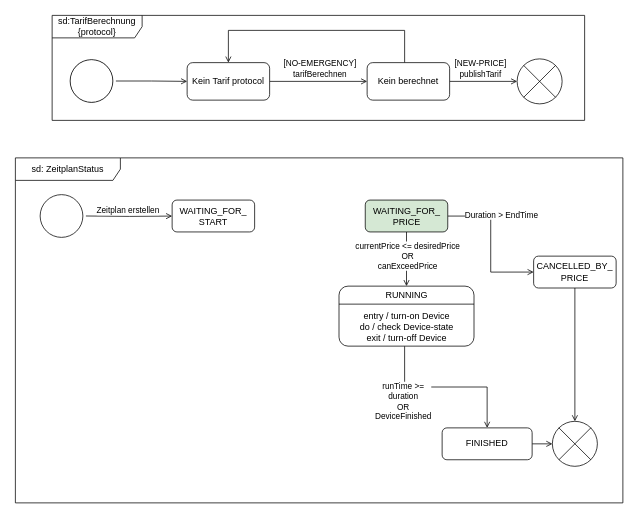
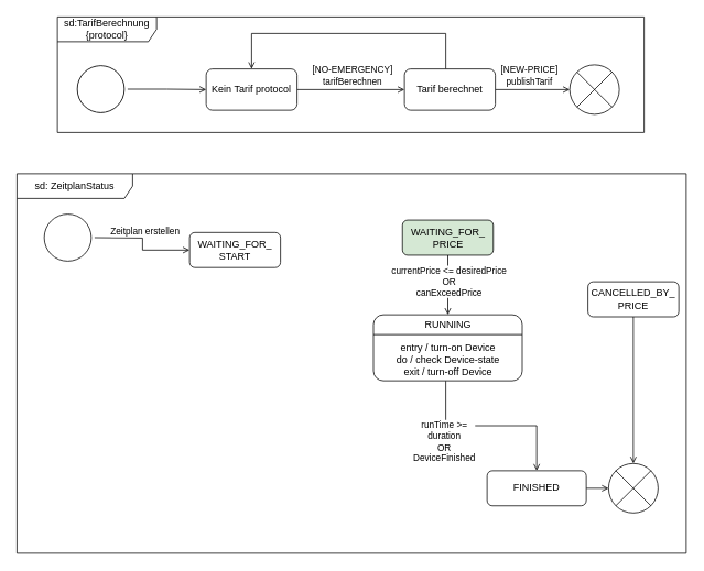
  <mxCell id="0" />
  <mxCell id="1" parent="0" />
  <mxCell id="2" style="edgeStyle=orthogonalEdgeStyle;rounded=0;orthogonalLoop=1;jettySize=auto;html=1;endArrow=open;endFill=0;" parent="1" source="3" target="7" edge="1"><mxGeometry relative="1" as="geometry" /></mxCell>
  <mxCell id="3" value="" style="ellipse;html=1;shape=startState;fillColor=#000000;strokeColor=none;rounded=1;shadow=0;comic=0;labelBackgroundColor=none;fontFamily=Verdana;fontSize=12;fontColor=#000000;align=center;direction=south;" parent="1" vertex="1"><mxGeometry x="89" y="75" width="65" height="65" as="geometry" /></mxCell>
  <mxCell id="4" value="sd:TarifBerechnung &lt;br&gt;{protocol}" style="shape=umlFrame;whiteSpace=wrap;html=1;pointerEvents=0;width=120;height=30;" parent="1" vertex="1"><mxGeometry x="69" y="20" width="710" height="140" as="geometry" /></mxCell>
  <mxCell id="5" style="edgeStyle=orthogonalEdgeStyle;rounded=0;orthogonalLoop=1;jettySize=auto;html=1;endArrow=open;endFill=0;" parent="1" source="7" target="27" edge="1"><mxGeometry relative="1" as="geometry" /></mxCell>
  <mxCell id="6" value="[NO-EMERGENCY] &lt;br&gt;tarifBerechnen" style="edgeLabel;html=1;align=center;verticalAlign=middle;resizable=0;points=[];" parent="5" connectable="0" vertex="1"><mxGeometry x="0.27" y="1" relative="1" as="geometry"><mxPoint x="-17" y="-17" as="offset" /></mxGeometry></mxCell>
  <mxCell id="7" value="Kein Tarif protocol" style="html=1;whiteSpace=wrap;rounded=1;" parent="1" vertex="1"><mxGeometry x="249" y="83" width="110" height="50" as="geometry" /></mxCell>
  <mxCell id="8" value="sd: ZeitplanStatus" style="shape=umlFrame;whiteSpace=wrap;html=1;pointerEvents=0;width=140;height=30;" parent="1" vertex="1"><mxGeometry x="20" y="210" width="810" height="460" as="geometry" /></mxCell>
  <mxCell id="9" style="edgeStyle=orthogonalEdgeStyle;rounded=0;orthogonalLoop=1;jettySize=auto;html=1;endArrow=open;endFill=0;" parent="1" target="11" edge="1"><mxGeometry relative="1" as="geometry"><mxPoint x="114" y="287.481" as="sourcePoint" /></mxGeometry></mxCell>
  <mxCell id="10" value="Zeitplan erstellen" style="edgeLabel;html=1;align=center;verticalAlign=middle;resizable=0;points=[];" parent="9" connectable="0" vertex="1"><mxGeometry x="-0.359" y="1" relative="1" as="geometry"><mxPoint x="18" y="-7" as="offset" /></mxGeometry></mxCell>
- <mxCell id="11" value="&lt;div&gt;WAITING_FOR_&lt;br&gt;START&lt;/div&gt;" style="html=1;whiteSpace=wrap;rounded=1;" parent="1" vertex="1"><mxGeometry x="229" y="266.25" width="110" height="42.5" as="geometry" /></mxCell>
+ <mxCell id="11" value="&lt;div&gt;WAITING_FOR_&lt;br&gt;START&lt;/div&gt;" style="html=1;whiteSpace=wrap;rounded=1;" parent="1" vertex="1"><mxGeometry x="229" y="281.25" width="110" height="42.5" as="geometry" /></mxCell>
  <mxCell id="12" style="edgeStyle=orthogonalEdgeStyle;rounded=0;orthogonalLoop=1;jettySize=auto;html=1;entryX=0.5;entryY=0;entryDx=0;entryDy=0;endArrow=open;endFill=0;" parent="1" source="16" target="31" edge="1"><mxGeometry relative="1" as="geometry"><mxPoint x="541.5" y="370" as="targetPoint" /></mxGeometry></mxCell>
  <mxCell id="13" value="currentPrice &amp;lt;= desiredPrice&lt;br&gt;&lt;div&gt;OR&lt;/div&gt;&lt;div&gt;canExceedPrice&lt;br&gt;&lt;/div&gt;" style="edgeLabel;html=1;align=center;verticalAlign=middle;resizable=0;points=[];" parent="12" connectable="0" vertex="1"><mxGeometry x="-0.12" y="1" relative="1" as="geometry"><mxPoint as="offset" /></mxGeometry></mxCell>
- <mxCell id="14" style="edgeStyle=orthogonalEdgeStyle;rounded=0;orthogonalLoop=1;jettySize=auto;html=1;entryX=0;entryY=0.5;entryDx=0;entryDy=0;endArrow=open;endFill=0;" parent="1" source="16" target="20" edge="1"><mxGeometry relative="1" as="geometry" /></mxCell>
- <mxCell id="15" value="Duration &amp;gt; EndTime" style="edgeLabel;html=1;align=center;verticalAlign=middle;resizable=0;points=[];" parent="14" connectable="0" vertex="1"><mxGeometry x="-0.317" y="-2" relative="1" as="geometry"><mxPoint x="16" y="-10" as="offset" /></mxGeometry></mxCell>
  <mxCell id="16" value="&lt;div&gt;WAITING_FOR_&lt;br&gt;PRICE&lt;br&gt;&lt;/div&gt;" style="html=1;whiteSpace=wrap;rounded=1;fillColor=#d5e8d4;" parent="1" vertex="1"><mxGeometry x="486.5" y="266.25" width="110" height="42.5" as="geometry" /></mxCell>
  <mxCell id="17" style="edgeStyle=orthogonalEdgeStyle;rounded=0;orthogonalLoop=1;jettySize=auto;html=1;entryX=0.5;entryY=0;entryDx=0;entryDy=0;endArrow=open;endFill=0;exitX=0.486;exitY=0.863;exitDx=0;exitDy=0;exitPerimeter=0;" parent="1" source="31" target="23" edge="1"><mxGeometry relative="1" as="geometry"><mxPoint x="542.94" y="440.836" as="sourcePoint" /></mxGeometry></mxCell>
  <mxCell id="18" value="runTime &amp;gt;= &lt;br&gt;&lt;div&gt;duration &lt;br&gt;OR&lt;br&gt;DeviceFinished&lt;br&gt;&lt;/div&gt;" style="edgeLabel;html=1;align=center;verticalAlign=middle;resizable=0;points=[];" parent="17" connectable="0" vertex="1"><mxGeometry x="-0.485" y="-1" relative="1" as="geometry"><mxPoint x="-1" y="25" as="offset" /></mxGeometry></mxCell>
  <mxCell id="19" style="edgeStyle=orthogonalEdgeStyle;rounded=0;orthogonalLoop=1;jettySize=auto;html=1;endArrow=open;endFill=0;" parent="1" source="20" target="21" edge="1"><mxGeometry relative="1" as="geometry" /></mxCell>
  <mxCell id="20" value="CANCELLED_BY_&lt;br&gt;PRICE" style="html=1;whiteSpace=wrap;rounded=1;" parent="1" vertex="1"><mxGeometry x="711" y="341" width="110" height="42.5" as="geometry" /></mxCell>
  <mxCell id="21" value="" style="verticalLabelPosition=bottom;verticalAlign=top;html=1;shape=mxgraph.flowchart.or;" parent="1" vertex="1"><mxGeometry x="736" y="561.25" width="60" height="60" as="geometry" /></mxCell>
  <mxCell id="22" style="edgeStyle=orthogonalEdgeStyle;rounded=0;orthogonalLoop=1;jettySize=auto;html=1;endArrow=open;endFill=0;" parent="1" source="23" target="21" edge="1"><mxGeometry relative="1" as="geometry" /></mxCell>
  <mxCell id="23" value="FINISHED" style="html=1;whiteSpace=wrap;rounded=1;" parent="1" vertex="1"><mxGeometry x="589" y="570" width="120" height="42.5" as="geometry" /></mxCell>
  <mxCell id="24" style="edgeStyle=orthogonalEdgeStyle;rounded=0;orthogonalLoop=1;jettySize=auto;html=1;entryX=0;entryY=0.5;entryDx=0;entryDy=0;entryPerimeter=0;endArrow=open;endFill=0;" parent="1" source="27" target="30" edge="1"><mxGeometry relative="1" as="geometry" /></mxCell>
  <mxCell id="25" value="[NEW-PRICE]&lt;br&gt;publishTarif" style="edgeLabel;html=1;align=center;verticalAlign=middle;resizable=0;points=[];" parent="24" connectable="0" vertex="1"><mxGeometry x="-0.351" y="1" relative="1" as="geometry"><mxPoint x="11" y="-17" as="offset" /></mxGeometry></mxCell>
  <mxCell id="26" style="edgeStyle=orthogonalEdgeStyle;rounded=0;orthogonalLoop=1;jettySize=auto;html=1;entryX=0.5;entryY=0;entryDx=0;entryDy=0;endArrow=open;endFill=0;" parent="1" source="27" target="7" edge="1"><mxGeometry relative="1" as="geometry"><Array as="points"><mxPoint x="539" y="40" /><mxPoint x="304" y="40" /></Array></mxGeometry></mxCell>
- <mxCell id="27" value="Kein berechnet" style="html=1;whiteSpace=wrap;rounded=1;" parent="1" vertex="1"><mxGeometry x="489" y="83" width="110" height="50" as="geometry" /></mxCell>
+ <mxCell id="27" value="Tarif berechnet" style="html=1;whiteSpace=wrap;rounded=1;" parent="1" vertex="1"><mxGeometry x="489" y="83" width="110" height="50" as="geometry" /></mxCell>
  <mxCell id="28" value="" style="ellipse;html=1;shape=startState;fillColor=default;strokeColor=default;rounded=1;shadow=0;comic=0;labelBackgroundColor=none;fontFamily=Verdana;fontSize=12;fontColor=#000000;align=center;direction=south;" parent="1" vertex="1"><mxGeometry x="49" y="255" width="65" height="65" as="geometry" /></mxCell>
  <mxCell id="29" value="" style="ellipse;html=1;shape=startState;fillColor=default;strokeColor=default;rounded=1;shadow=0;comic=0;labelBackgroundColor=none;fontFamily=Verdana;fontSize=12;fontColor=#000000;align=center;direction=south;" parent="1" vertex="1"><mxGeometry x="89" y="75" width="65" height="65" as="geometry" /></mxCell>
  <mxCell id="30" value="" style="verticalLabelPosition=bottom;verticalAlign=top;html=1;shape=mxgraph.flowchart.or;" parent="1" vertex="1"><mxGeometry x="689" y="78" width="60" height="60" as="geometry" /></mxCell>
  <mxCell id="31" value="RUNNING&lt;br&gt;&lt;br&gt;entry / turn-on Device&lt;br&gt;do / check Device-state&lt;br&gt;exit / turn-off Device" style="html=1;whiteSpace=wrap;rounded=1;" parent="1" vertex="1"><mxGeometry x="451.5" y="381" width="180" height="80" as="geometry" /></mxCell>
  <mxCell id="32" value="" style="line;strokeWidth=1;fillColor=none;align=left;verticalAlign=middle;spacingTop=-1;spacingLeft=3;spacingRight=3;rotatable=0;labelPosition=right;points=[];portConstraint=eastwest;strokeColor=inherit;" parent="1" vertex="1"><mxGeometry x="451.5" y="401" width="180" height="8" as="geometry" /></mxCell>
